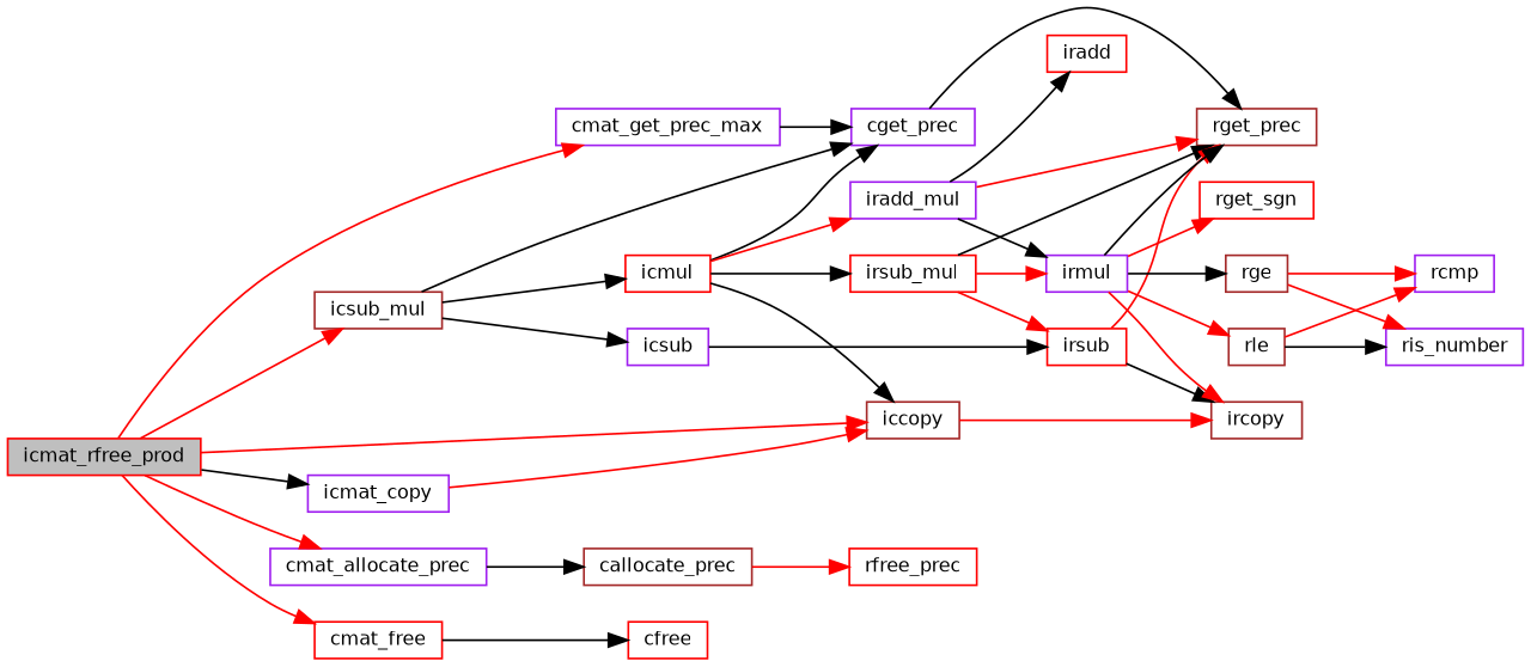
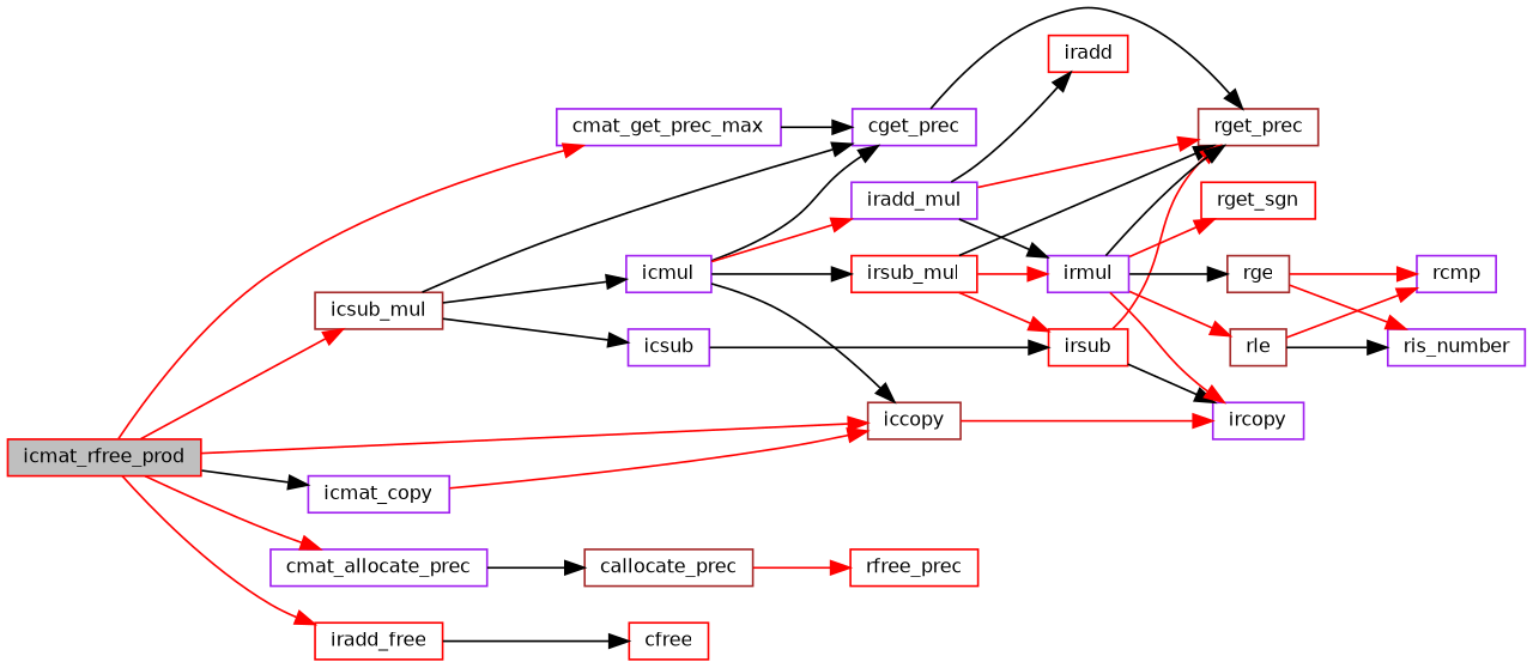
  digraph {
    rankdir=LR
    node [color=purple fillcolor=white fontname=Helvetica fontsize=10 shape=record style=filled]
    edge [color=red fontname=Helvetica fontsize=10 labelfontname=Helvetica labelfontsize=10 style=solid]
    n1 [color=red fillcolor=grey75 fontcolor=black height=0.2 label=icmat_rfree_prod width=0.4]
    n2 [height=0.2 label=cmat_get_prec_max width=0.4]
    n3 [height=0.2 label=cmat_allocate_prec width=0.4]
    n4 [color=brown height=0.2 label=iccopy width=0.4]
    n5 [color=brown height=0.2 label=icsub_mul width=0.4]
    n6 [height=0.2 label=icmat_copy width=0.4]
-   n7 [color=red height=0.2 label=cmat_free width=0.4]
+   n7 [color=red height=0.2 label=iradd_free width=0.4]
    n8 [height=0.2 label=cget_prec width=0.4]
    n9 [color=brown height=0.2 label=callocate_prec width=0.4]
-   n10 [color=brown height=0.2 label=ircopy width=0.4]
-   n11 [color=red height=0.2 label=icmul width=0.4]
+   n10 [height=0.2 label=ircopy width=0.4]
+   n11 [height=0.2 label=icmul width=0.4]
    n12 [height=0.2 label=icsub width=0.4]
    n13 [color=red height=0.2 label=cfree width=0.4]
    n14 [color=brown height=0.2 label=rget_prec width=0.4]
    n15 [color=red height=0.2 label=rfree_prec width=0.4]
    n16 [color=red height=0.2 label=irsub_mul width=0.4]
    n17 [height=0.2 label=iradd_mul width=0.4]
    n18 [color=red height=0.2 label=irsub width=0.4]
    n19 [height=0.2 label=irmul width=0.4]
    n20 [color=red height=0.2 label=rget_sgn width=0.4]
    n21 [color=brown height=0.2 label=rle width=0.4]
    n22 [color=brown height=0.2 label=rge width=0.4]
    n23 [color=red height=0.2 label=iradd width=0.4]
    n24 [height=0.2 label=ris_number width=0.4]
    n25 [height=0.2 label=rcmp width=0.4]
    n1 -> n2
    n1 -> n3
    n1 -> n4
    n1 -> n5
    n1 -> n6 [color=black]
    n1 -> n7
    n2 -> n8 [color=black]
    n3 -> n9 [color=black]
    n4 -> n10
    n5 -> n8 [color=black]
    n5 -> n11 [color=black]
    n5 -> n12 [color=black]
    n6 -> n4
    n7 -> n13 [color=black]
    n8 -> n14 [color=black]
    n9 -> n15
    n11 -> n4 [color=black]
    n11 -> n8 [color=black]
    n11 -> n16 [color=black]
    n11 -> n17
    n12 -> n18 [color=black]
    n16 -> n14 [color=black]
    n16 -> n18
    n16 -> n19
    n17 -> n14
    n17 -> n19 [color=black]
    n17 -> n23 [color=black]
    n18 -> n10 [color=black]
    n18 -> n14
    n19 -> n10
    n19 -> n14 [color=black]
    n19 -> n20
    n19 -> n21
    n19 -> n22 [color=black]
    n21 -> n24 [color=black]
    n21 -> n25
    n22 -> n24
    n22 -> n25
  }
